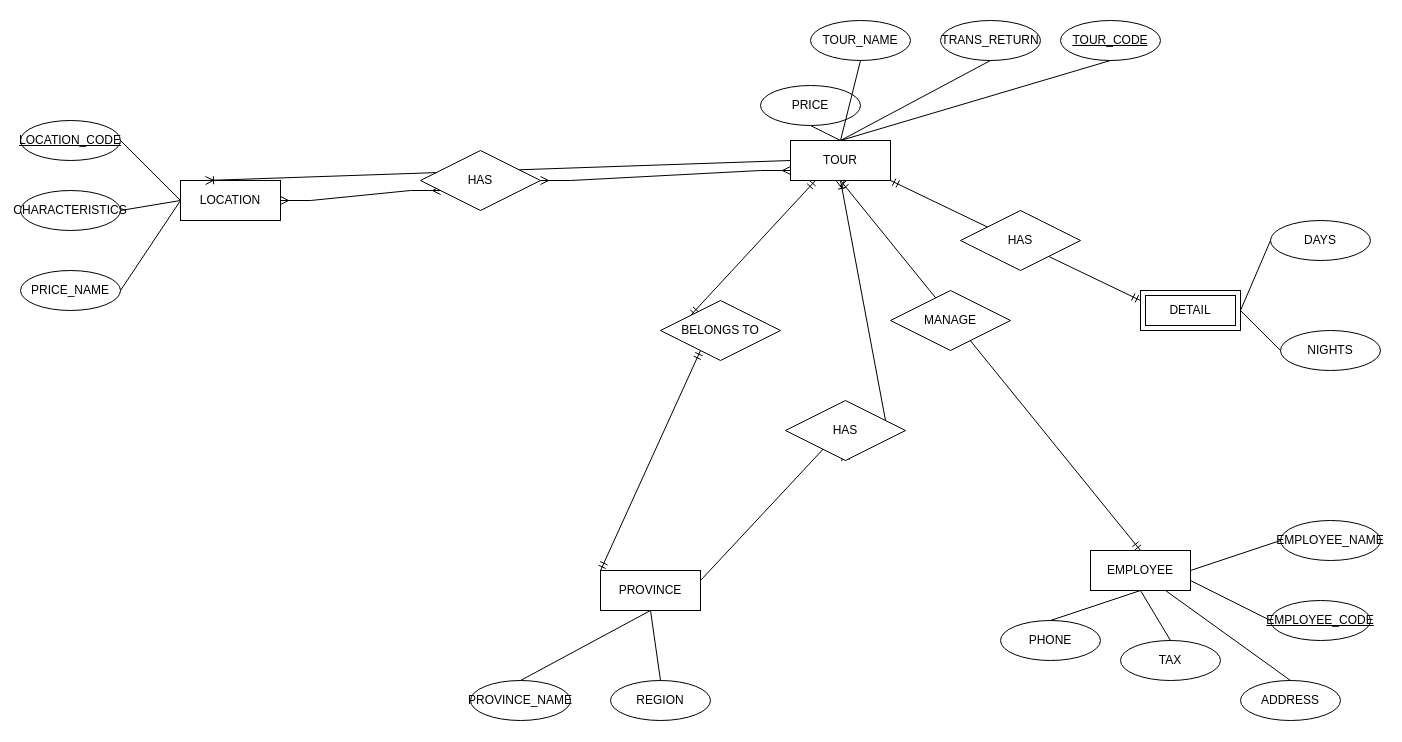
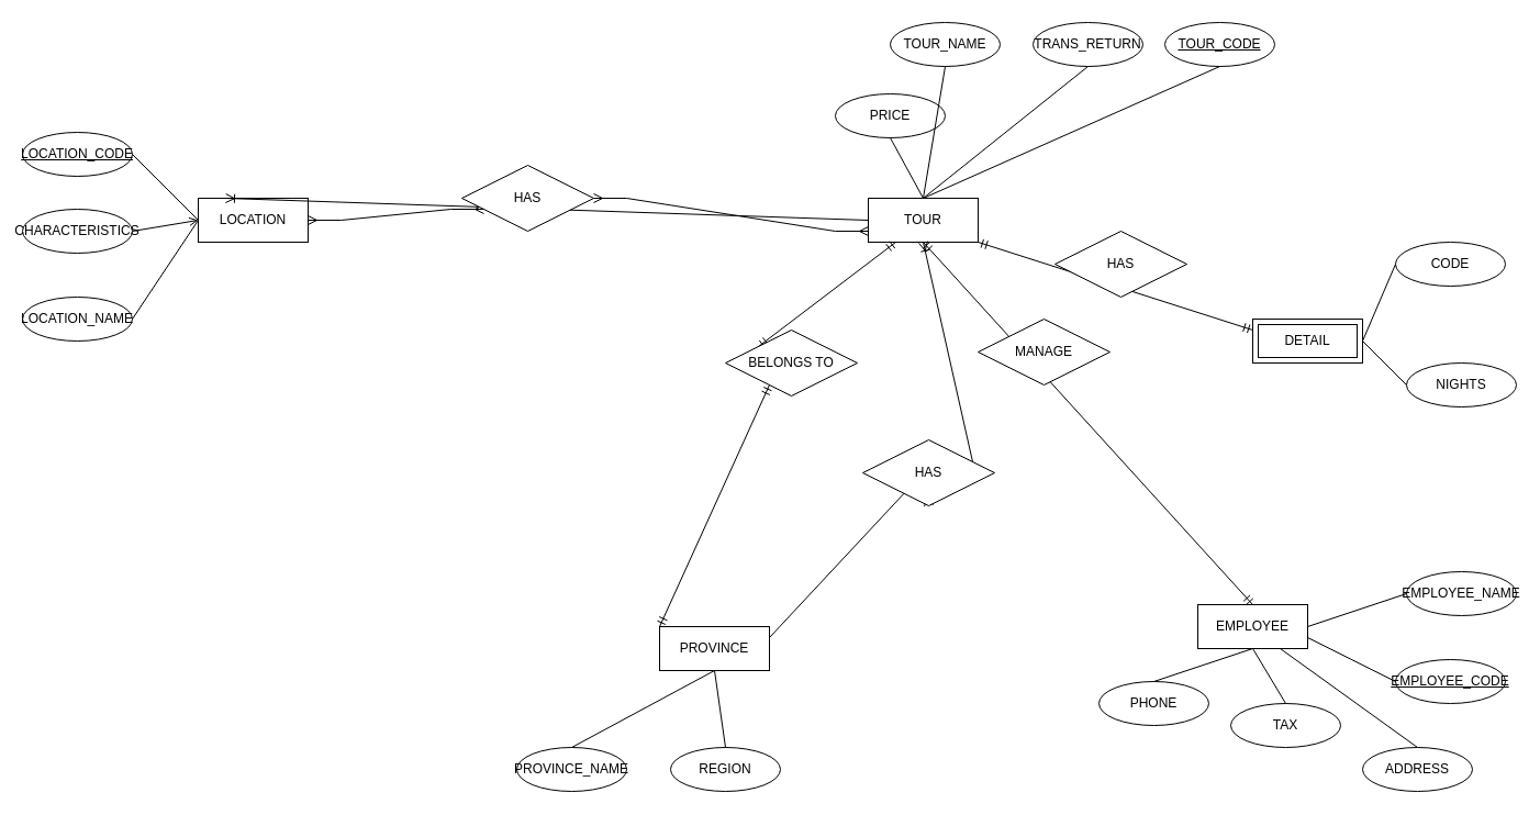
  <mxCell id="0" />
  <mxCell id="1" parent="0" />
  <mxCell id="2" value="TOUR_CODE" style="ellipse;whiteSpace=wrap;html=1;align=center;fontStyle=4;" vertex="1" parent="1"><mxGeometry x="1060" y="20" width="100" height="40" as="geometry" /></mxCell>
  <mxCell id="3" value="LOCATION_CODE" style="ellipse;whiteSpace=wrap;html=1;align=center;fontStyle=4;" vertex="1" parent="1"><mxGeometry x="20" y="120" width="100" height="40" as="geometry" /></mxCell>
- <mxCell id="4" value="TOUR" style="whiteSpace=wrap;html=1;align=center;" vertex="1" parent="1"><mxGeometry x="790" y="140" width="100" height="40" as="geometry" /></mxCell>
+ <mxCell id="4" value="TOUR" style="whiteSpace=wrap;html=1;align=center;" vertex="1" parent="1"><mxGeometry x="790" y="180" width="100" height="40" as="geometry" /></mxCell>
  <mxCell id="5" value="LOCATION" style="whiteSpace=wrap;html=1;align=center;" vertex="1" parent="1"><mxGeometry x="180" y="180" width="100" height="40" as="geometry" /></mxCell>
  <mxCell id="6" value="PROVINCE" style="whiteSpace=wrap;html=1;align=center;" vertex="1" parent="1"><mxGeometry x="600" y="570" width="100" height="40" as="geometry" /></mxCell>
  <mxCell id="7" value="EMPLOYEE" style="whiteSpace=wrap;html=1;align=center;" vertex="1" parent="1"><mxGeometry x="1090" y="550" width="100" height="40" as="geometry" /></mxCell>
  <mxCell id="8" value="TOUR_NAME" style="ellipse;whiteSpace=wrap;html=1;align=center;" vertex="1" parent="1"><mxGeometry x="810" y="20" width="100" height="40" as="geometry" /></mxCell>
  <mxCell id="9" value="TRANS_RETURN" style="ellipse;whiteSpace=wrap;html=1;align=center;" vertex="1" parent="1"><mxGeometry x="940" y="20" width="100" height="40" as="geometry" /></mxCell>
  <mxCell id="10" value="PRICE" style="ellipse;whiteSpace=wrap;html=1;align=center;" vertex="1" parent="1"><mxGeometry x="760" y="85" width="100" height="40" as="geometry" /></mxCell>
- <mxCell id="11" value="PRICE_NAME" style="ellipse;whiteSpace=wrap;html=1;align=center;" vertex="1" parent="1"><mxGeometry x="20" y="270" width="100" height="40" as="geometry" /></mxCell>
+ <mxCell id="11" value="LOCATION_NAME" style="ellipse;whiteSpace=wrap;html=1;align=center;" vertex="1" parent="1"><mxGeometry x="20" y="270" width="100" height="40" as="geometry" /></mxCell>
  <mxCell id="12" value="" style="endArrow=none;html=1;rounded=0;exitX=0.5;exitY=1;exitDx=0;exitDy=0;entryX=0.5;entryY=0;entryDx=0;entryDy=0;" edge="1" parent="1" source="10" target="4"><mxGeometry relative="1" as="geometry"><mxPoint x="830" y="280" as="sourcePoint" /><mxPoint x="840" y="140" as="targetPoint" /></mxGeometry></mxCell>
  <mxCell id="13" value="" style="endArrow=none;html=1;rounded=0;exitX=0.5;exitY=1;exitDx=0;exitDy=0;entryX=0.5;entryY=0;entryDx=0;entryDy=0;" edge="1" parent="1" source="8" target="4"><mxGeometry relative="1" as="geometry"><mxPoint x="830" y="280" as="sourcePoint" /><mxPoint x="990" y="280" as="targetPoint" /></mxGeometry></mxCell>
  <mxCell id="14" value="" style="endArrow=none;html=1;rounded=0;exitX=0.5;exitY=1;exitDx=0;exitDy=0;entryX=0.5;entryY=0;entryDx=0;entryDy=0;" edge="1" parent="1" source="9" target="4"><mxGeometry relative="1" as="geometry"><mxPoint x="830" y="280" as="sourcePoint" /><mxPoint x="990" y="280" as="targetPoint" /></mxGeometry></mxCell>
  <mxCell id="15" value="" style="endArrow=none;html=1;rounded=0;entryX=0.5;entryY=1;entryDx=0;entryDy=0;exitX=0.5;exitY=0;exitDx=0;exitDy=0;" edge="1" parent="1" source="4" target="2"><mxGeometry relative="1" as="geometry"><mxPoint x="830" y="280" as="sourcePoint" /><mxPoint x="990" y="280" as="targetPoint" /></mxGeometry></mxCell>
  <mxCell id="16" value="DETAIL" style="shape=ext;margin=3;double=1;whiteSpace=wrap;html=1;align=center;" vertex="1" parent="1"><mxGeometry x="1140" y="290" width="100" height="40" as="geometry" /></mxCell>
  <mxCell id="17" value="CHARACTERISTICS" style="ellipse;whiteSpace=wrap;html=1;align=center;" vertex="1" parent="1"><mxGeometry x="20" y="190" width="100" height="40" as="geometry" /></mxCell>
  <mxCell id="18" value="" style="endArrow=none;html=1;rounded=0;exitX=1;exitY=0.5;exitDx=0;exitDy=0;entryX=0;entryY=0.5;entryDx=0;entryDy=0;" edge="1" parent="1" source="3" target="5"><mxGeometry relative="1" as="geometry"><mxPoint x="400" y="60" as="sourcePoint" /><mxPoint x="560" y="60" as="targetPoint" /></mxGeometry></mxCell>
- <mxCell id="19" value="" style="endArrow=none;html=1;rounded=0;exitX=1;exitY=0.5;exitDx=0;exitDy=0;entryX=0;entryY=0.5;entryDx=0;entryDy=0;" edge="1" parent="1" source="17" target="5"><mxGeometry relative="1" as="geometry"><mxPoint x="400" y="60" as="sourcePoint" /><mxPoint x="560" y="60" as="targetPoint" /></mxGeometry></mxCell>
+ <mxCell id="19" value="" style="endArrow=open;html=1;rounded=0;exitX=1;exitY=0.5;exitDx=0;exitDy=0;entryX=0;entryY=0.5;entryDx=0;entryDy=0;" edge="1" parent="1" source="17" target="5"><mxGeometry relative="1" as="geometry"><mxPoint x="400" y="60" as="sourcePoint" /><mxPoint x="560" y="60" as="targetPoint" /></mxGeometry></mxCell>
  <mxCell id="20" value="" style="endArrow=none;html=1;rounded=0;entryX=1;entryY=0.5;entryDx=0;entryDy=0;exitX=0;exitY=0.5;exitDx=0;exitDy=0;" edge="1" parent="1" source="5" target="11"><mxGeometry relative="1" as="geometry"><mxPoint x="400" y="60" as="sourcePoint" /><mxPoint x="560" y="60" as="targetPoint" /></mxGeometry></mxCell>
  <mxCell id="21" value="PROVINCE_NAME" style="ellipse;whiteSpace=wrap;html=1;align=center;" vertex="1" parent="1"><mxGeometry x="470" y="680" width="100" height="40" as="geometry" /></mxCell>
  <mxCell id="22" value="REGION" style="ellipse;whiteSpace=wrap;html=1;align=center;" vertex="1" parent="1"><mxGeometry x="610" y="680" width="100" height="40" as="geometry" /></mxCell>
  <mxCell id="23" value="" style="endArrow=none;html=1;rounded=0;exitX=0.5;exitY=0;exitDx=0;exitDy=0;entryX=0.5;entryY=1;entryDx=0;entryDy=0;" edge="1" parent="1" source="21" target="6"><mxGeometry relative="1" as="geometry"><mxPoint x="630" y="250" as="sourcePoint" /><mxPoint x="790" y="250" as="targetPoint" /></mxGeometry></mxCell>
  <mxCell id="24" value="" style="endArrow=none;html=1;rounded=0;exitX=0.5;exitY=1;exitDx=0;exitDy=0;entryX=0.5;entryY=0;entryDx=0;entryDy=0;" edge="1" parent="1" source="6" target="22"><mxGeometry relative="1" as="geometry"><mxPoint x="630" y="250" as="sourcePoint" /><mxPoint x="790" y="250" as="targetPoint" /></mxGeometry></mxCell>
- <mxCell id="25" value="DAYS" style="ellipse;whiteSpace=wrap;html=1;align=center;" vertex="1" parent="1"><mxGeometry x="1270" y="220" width="100" height="40" as="geometry" /></mxCell>
+ <mxCell id="25" value="CODE" style="ellipse;whiteSpace=wrap;html=1;align=center;" vertex="1" parent="1"><mxGeometry x="1270" y="220" width="100" height="40" as="geometry" /></mxCell>
  <mxCell id="26" value="NIGHTS" style="ellipse;whiteSpace=wrap;html=1;align=center;" vertex="1" parent="1"><mxGeometry x="1280" y="330" width="100" height="40" as="geometry" /></mxCell>
  <mxCell id="27" value="" style="endArrow=none;html=1;rounded=0;exitX=1;exitY=0.5;exitDx=0;exitDy=0;entryX=0;entryY=0.5;entryDx=0;entryDy=0;" edge="1" parent="1" source="16" target="25"><mxGeometry relative="1" as="geometry"><mxPoint x="960" y="250" as="sourcePoint" /><mxPoint x="1120" y="250" as="targetPoint" /></mxGeometry></mxCell>
  <mxCell id="28" value="" style="endArrow=none;html=1;rounded=0;entryX=0;entryY=0.5;entryDx=0;entryDy=0;exitX=1;exitY=0.5;exitDx=0;exitDy=0;" edge="1" parent="1" source="16" target="26"><mxGeometry relative="1" as="geometry"><mxPoint x="960" y="250" as="sourcePoint" /><mxPoint x="1120" y="250" as="targetPoint" /></mxGeometry></mxCell>
  <mxCell id="29" value="EMPLOYEE_CODE" style="ellipse;whiteSpace=wrap;html=1;align=center;fontStyle=4;" vertex="1" parent="1"><mxGeometry x="1270" y="600" width="100" height="40" as="geometry" /></mxCell>
  <mxCell id="30" value="EMPLOYEE_NAME" style="ellipse;whiteSpace=wrap;html=1;align=center;" vertex="1" parent="1"><mxGeometry x="1280" y="520" width="100" height="40" as="geometry" /></mxCell>
  <mxCell id="31" value="ADDRESS" style="ellipse;whiteSpace=wrap;html=1;align=center;" vertex="1" parent="1"><mxGeometry x="1240" y="680" width="100" height="40" as="geometry" /></mxCell>
  <mxCell id="32" value="PHONE" style="ellipse;whiteSpace=wrap;html=1;align=center;" vertex="1" parent="1"><mxGeometry x="1000" y="620" width="100" height="40" as="geometry" /></mxCell>
  <mxCell id="33" value="TAX" style="ellipse;whiteSpace=wrap;html=1;align=center;" vertex="1" parent="1"><mxGeometry x="1120" y="640" width="100" height="40" as="geometry" /></mxCell>
  <mxCell id="34" value="" style="endArrow=none;html=1;rounded=0;exitX=0.5;exitY=0;exitDx=0;exitDy=0;entryX=0.5;entryY=1;entryDx=0;entryDy=0;" edge="1" parent="1" source="32" target="7"><mxGeometry relative="1" as="geometry"><mxPoint x="750" y="270" as="sourcePoint" /><mxPoint x="910" y="270" as="targetPoint" /></mxGeometry></mxCell>
  <mxCell id="35" value="" style="endArrow=none;html=1;rounded=0;entryX=0.5;entryY=0;entryDx=0;entryDy=0;exitX=0.5;exitY=1;exitDx=0;exitDy=0;" edge="1" parent="1" source="7" target="33"><mxGeometry relative="1" as="geometry"><mxPoint x="750" y="270" as="sourcePoint" /><mxPoint x="910" y="270" as="targetPoint" /></mxGeometry></mxCell>
  <mxCell id="36" value="" style="endArrow=none;html=1;rounded=0;entryX=0;entryY=0.5;entryDx=0;entryDy=0;exitX=1;exitY=0.5;exitDx=0;exitDy=0;" edge="1" parent="1" source="7" target="30"><mxGeometry relative="1" as="geometry"><mxPoint x="750" y="270" as="sourcePoint" /><mxPoint x="910" y="270" as="targetPoint" /></mxGeometry></mxCell>
  <mxCell id="37" value="" style="endArrow=none;html=1;rounded=0;entryX=0;entryY=0.5;entryDx=0;entryDy=0;exitX=1;exitY=0.75;exitDx=0;exitDy=0;" edge="1" parent="1" source="7" target="29"><mxGeometry relative="1" as="geometry"><mxPoint x="750" y="270" as="sourcePoint" /><mxPoint x="910" y="270" as="targetPoint" /></mxGeometry></mxCell>
  <mxCell id="38" value="" style="endArrow=none;html=1;rounded=0;exitX=0.75;exitY=1;exitDx=0;exitDy=0;entryX=0.5;entryY=0;entryDx=0;entryDy=0;" edge="1" parent="1" source="7" target="31"><mxGeometry relative="1" as="geometry"><mxPoint x="750" y="270" as="sourcePoint" /><mxPoint x="910" y="270" as="targetPoint" /></mxGeometry></mxCell>
  <mxCell id="39" value="" style="fontSize=12;html=1;endArrow=ERmandOne;startArrow=ERmandOne;rounded=0;exitX=0.5;exitY=0;exitDx=0;exitDy=0;entryX=0.5;entryY=1;entryDx=0;entryDy=0;" edge="1" parent="1" source="7" target="4"><mxGeometry width="100" height="100" relative="1" as="geometry"><mxPoint x="780" y="320" as="sourcePoint" /><mxPoint x="880" y="220" as="targetPoint" /></mxGeometry></mxCell>
  <mxCell id="40" value="MANAGE" style="shape=rhombus;perimeter=rhombusPerimeter;whiteSpace=wrap;html=1;align=center;" vertex="1" parent="1"><mxGeometry x="890" y="290" width="120" height="60" as="geometry" /></mxCell>
  <mxCell id="41" value="" style="fontSize=12;html=1;endArrow=ERmandOne;startArrow=ERmandOne;rounded=0;entryX=1;entryY=1;entryDx=0;entryDy=0;exitX=0;exitY=0.25;exitDx=0;exitDy=0;" edge="1" parent="1" source="16" target="4"><mxGeometry width="100" height="100" relative="1" as="geometry"><mxPoint x="780" y="320" as="sourcePoint" /><mxPoint x="880" y="220" as="targetPoint" /></mxGeometry></mxCell>
  <mxCell id="42" value="HAS" style="shape=rhombus;perimeter=rhombusPerimeter;whiteSpace=wrap;html=1;align=center;" vertex="1" parent="1"><mxGeometry x="960" y="210" width="120" height="60" as="geometry" /></mxCell>
  <mxCell id="43" value="" style="fontSize=12;html=1;endArrow=ERmandOne;startArrow=ERmandOne;rounded=0;entryX=0.25;entryY=1;entryDx=0;entryDy=0;exitX=0;exitY=0;exitDx=0;exitDy=0;" edge="1" parent="1" source="45" target="4"><mxGeometry width="100" height="100" relative="1" as="geometry"><mxPoint x="780" y="320" as="sourcePoint" /><mxPoint x="880" y="220" as="targetPoint" /></mxGeometry></mxCell>
  <mxCell id="44" value="" style="fontSize=12;html=1;endArrow=ERmandOne;startArrow=ERmandOne;rounded=0;entryX=0.25;entryY=1;entryDx=0;entryDy=0;exitX=0;exitY=0;exitDx=0;exitDy=0;" edge="1" parent="1" source="6" target="45"><mxGeometry width="100" height="100" relative="1" as="geometry"><mxPoint x="600" y="570" as="sourcePoint" /><mxPoint x="815" y="180" as="targetPoint" /></mxGeometry></mxCell>
  <mxCell id="45" value="BELONGS TO" style="shape=rhombus;perimeter=rhombusPerimeter;whiteSpace=wrap;html=1;align=center;" vertex="1" parent="1"><mxGeometry x="660" y="300" width="120" height="60" as="geometry" /></mxCell>
  <mxCell id="46" value="" style="fontSize=12;html=1;endArrow=ERoneToMany;rounded=0;exitX=1;exitY=0.25;exitDx=0;exitDy=0;entryX=0.5;entryY=1;entryDx=0;entryDy=0;" edge="1" parent="1" source="48" target="4"><mxGeometry width="100" height="100" relative="1" as="geometry"><mxPoint x="780" y="320" as="sourcePoint" /><mxPoint x="880" y="220" as="targetPoint" /><Array as="points" /></mxGeometry></mxCell>
  <mxCell id="47" value="" style="fontSize=12;html=1;endArrow=ERoneToMany;rounded=0;exitX=1;exitY=0.25;exitDx=0;exitDy=0;entryX=0.5;entryY=1;entryDx=0;entryDy=0;" edge="1" parent="1" source="6" target="48"><mxGeometry width="100" height="100" relative="1" as="geometry"><mxPoint x="700" y="580" as="sourcePoint" /><mxPoint x="840" y="180" as="targetPoint" /><Array as="points"><mxPoint x="840" y="430" /></Array></mxGeometry></mxCell>
  <mxCell id="48" value="HAS" style="shape=rhombus;perimeter=rhombusPerimeter;whiteSpace=wrap;html=1;align=center;" vertex="1" parent="1"><mxGeometry x="785" y="400" width="120" height="60" as="geometry" /></mxCell>
  <mxCell id="49" value="" style="fontSize=12;html=1;endArrow=ERoneToMany;rounded=0;exitX=0;exitY=0.5;exitDx=0;exitDy=0;entryX=0.25;entryY=0;entryDx=0;entryDy=0;" edge="1" parent="1" source="4" target="5"><mxGeometry width="100" height="100" relative="1" as="geometry"><mxPoint x="780" y="320" as="sourcePoint" /><mxPoint x="880" y="220" as="targetPoint" /></mxGeometry></mxCell>
  <mxCell id="50" value="" style="edgeStyle=entityRelationEdgeStyle;fontSize=12;html=1;endArrow=ERmany;startArrow=ERmany;rounded=0;entryX=0;entryY=0.75;entryDx=0;entryDy=0;" edge="1" parent="1" source="52" target="4"><mxGeometry width="100" height="100" relative="1" as="geometry"><mxPoint x="370" y="320" as="sourcePoint" /><mxPoint x="470" y="220" as="targetPoint" /></mxGeometry></mxCell>
  <mxCell id="51" value="" style="edgeStyle=entityRelationEdgeStyle;fontSize=12;html=1;endArrow=ERmany;startArrow=ERmany;rounded=0;entryX=0;entryY=0.75;entryDx=0;entryDy=0;" edge="1" parent="1" source="5" target="52"><mxGeometry width="100" height="100" relative="1" as="geometry"><mxPoint x="280" y="200" as="sourcePoint" /><mxPoint x="790" y="170" as="targetPoint" /></mxGeometry></mxCell>
  <mxCell id="52" value="HAS" style="shape=rhombus;perimeter=rhombusPerimeter;whiteSpace=wrap;html=1;align=center;" vertex="1" parent="1"><mxGeometry y="150" width="120" height="60" as="geometry" x="420" /></mxCell>
